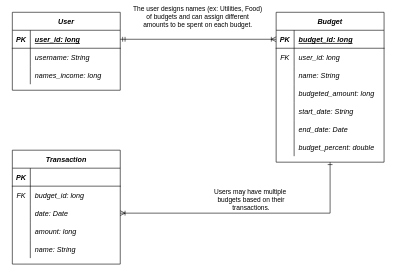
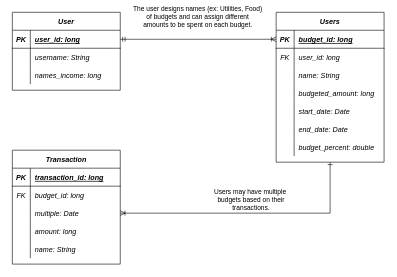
  <mxCell id="0" />
  <mxCell id="1" parent="0" />
  <mxCell id="2" value="User" style="shape=table;startSize=30;container=1;collapsible=1;childLayout=tableLayout;fixedRows=1;rowLines=0;fontStyle=3;align=center;resizeLast=1;" vertex="1" parent="1"><mxGeometry x="20" y="20" width="180" height="130" as="geometry" /></mxCell>
  <mxCell id="3" value="" style="shape=partialRectangle;collapsible=0;dropTarget=0;pointerEvents=0;fillColor=none;top=0;left=0;bottom=1;right=0;points=[[0,0.5],[1,0.5]];portConstraint=eastwest;fontStyle=2" vertex="1" parent="2"><mxGeometry y="30" width="180" height="30" as="geometry" /></mxCell>
  <mxCell id="4" value="PK" style="shape=partialRectangle;connectable=0;fillColor=none;top=0;left=0;bottom=0;right=0;fontStyle=3;overflow=hidden;" vertex="1" parent="3"><mxGeometry width="30" height="30" as="geometry" /></mxCell>
  <mxCell id="5" value="user_id: long" style="shape=partialRectangle;connectable=0;fillColor=none;top=0;left=0;bottom=0;right=0;align=left;spacingLeft=6;fontStyle=7;overflow=hidden;" vertex="1" parent="3"><mxGeometry x="30" width="150" height="30" as="geometry" /></mxCell>
  <mxCell id="6" value="" style="shape=partialRectangle;collapsible=0;dropTarget=0;pointerEvents=0;fillColor=none;top=0;left=0;bottom=0;right=0;points=[[0,0.5],[1,0.5]];portConstraint=eastwest;fontStyle=2" vertex="1" parent="2"><mxGeometry y="60" width="180" height="30" as="geometry" /></mxCell>
  <mxCell id="7" value="" style="shape=partialRectangle;connectable=0;fillColor=none;top=0;left=0;bottom=0;right=0;editable=1;overflow=hidden;fontStyle=2" vertex="1" parent="6"><mxGeometry width="30" height="30" as="geometry" /></mxCell>
  <mxCell id="8" value="username: String" style="shape=partialRectangle;connectable=0;fillColor=none;top=0;left=0;bottom=0;right=0;align=left;spacingLeft=6;overflow=hidden;fontStyle=2" vertex="1" parent="6"><mxGeometry x="30" width="150" height="30" as="geometry" /></mxCell>
  <mxCell id="9" value="" style="shape=partialRectangle;collapsible=0;dropTarget=0;pointerEvents=0;fillColor=none;top=0;left=0;bottom=0;right=0;points=[[0,0.5],[1,0.5]];portConstraint=eastwest;fontStyle=2" vertex="1" parent="2"><mxGeometry y="90" width="180" height="30" as="geometry" /></mxCell>
  <mxCell id="10" value="" style="shape=partialRectangle;connectable=0;fillColor=none;top=0;left=0;bottom=0;right=0;editable=1;overflow=hidden;fontStyle=2" vertex="1" parent="9"><mxGeometry width="30" height="30" as="geometry" /></mxCell>
  <mxCell id="11" value="names_income: long" style="shape=partialRectangle;connectable=0;fillColor=none;top=0;left=0;bottom=0;right=0;align=left;spacingLeft=6;overflow=hidden;fontStyle=2" vertex="1" parent="9"><mxGeometry x="30" width="150" height="30" as="geometry" /></mxCell>
  <mxCell id="12" value="Transaction" style="shape=table;startSize=30;container=1;collapsible=1;childLayout=tableLayout;fixedRows=1;rowLines=0;fontStyle=3;align=center;resizeLast=1;" vertex="1" parent="1"><mxGeometry x="20" y="250" width="180" height="190" as="geometry" /></mxCell>
  <mxCell id="13" value="" style="shape=partialRectangle;collapsible=0;dropTarget=0;pointerEvents=0;fillColor=none;top=0;left=0;bottom=1;right=0;points=[[0,0.5],[1,0.5]];portConstraint=eastwest;fontStyle=2" vertex="1" parent="12"><mxGeometry y="30" width="180" height="30" as="geometry" /></mxCell>
  <mxCell id="14" value="PK" style="shape=partialRectangle;connectable=0;fillColor=none;top=0;left=0;bottom=0;right=0;fontStyle=3;overflow=hidden;" vertex="1" parent="13"><mxGeometry width="30" height="30" as="geometry" /></mxCell>
+ <mxCell id="15" value="transaction_id: long" style="shape=partialRectangle;connectable=0;fillColor=none;top=0;left=0;bottom=0;right=0;align=left;spacingLeft=6;fontStyle=7;overflow=hidden;" vertex="1" parent="13"><mxGeometry x="30" width="150" height="30" as="geometry" /></mxCell>
  <mxCell id="16" value="" style="shape=partialRectangle;collapsible=0;dropTarget=0;pointerEvents=0;fillColor=none;top=0;left=0;bottom=0;right=0;points=[[0,0.5],[1,0.5]];portConstraint=eastwest;fontStyle=2" vertex="1" parent="12"><mxGeometry y="60" width="180" height="30" as="geometry" /></mxCell>
  <mxCell id="17" value="FK" style="shape=partialRectangle;connectable=0;fillColor=none;top=0;left=0;bottom=0;right=0;editable=1;overflow=hidden;fontStyle=2" vertex="1" parent="16"><mxGeometry width="30" height="30" as="geometry" /></mxCell>
  <mxCell id="18" value="budget_id: long" style="shape=partialRectangle;connectable=0;fillColor=none;top=0;left=0;bottom=0;right=0;align=left;spacingLeft=6;overflow=hidden;fontStyle=2" vertex="1" parent="16"><mxGeometry x="30" width="150" height="30" as="geometry" /></mxCell>
  <mxCell id="19" value="" style="shape=partialRectangle;collapsible=0;dropTarget=0;pointerEvents=0;fillColor=none;top=0;left=0;bottom=0;right=0;points=[[0,0.5],[1,0.5]];portConstraint=eastwest;fontStyle=2" vertex="1" parent="12"><mxGeometry y="90" width="180" height="30" as="geometry" /></mxCell>
  <mxCell id="20" value="" style="shape=partialRectangle;connectable=0;fillColor=none;top=0;left=0;bottom=0;right=0;editable=1;overflow=hidden;fontStyle=2" vertex="1" parent="19"><mxGeometry width="30" height="30" as="geometry" /></mxCell>
- <mxCell id="21" value="date: Date" style="shape=partialRectangle;connectable=0;fillColor=none;top=0;left=0;bottom=0;right=0;align=left;spacingLeft=6;overflow=hidden;fontStyle=2" vertex="1" parent="19"><mxGeometry x="30" width="150" height="30" as="geometry" /></mxCell>
+ <mxCell id="21" value="multiple: Date" style="shape=partialRectangle;connectable=0;fillColor=none;top=0;left=0;bottom=0;right=0;align=left;spacingLeft=6;overflow=hidden;fontStyle=2" vertex="1" parent="19"><mxGeometry x="30" width="150" height="30" as="geometry" /></mxCell>
  <mxCell id="22" value="" style="shape=partialRectangle;collapsible=0;dropTarget=0;pointerEvents=0;fillColor=none;top=0;left=0;bottom=0;right=0;points=[[0,0.5],[1,0.5]];portConstraint=eastwest;fontStyle=2" vertex="1" parent="12"><mxGeometry y="120" width="180" height="30" as="geometry" /></mxCell>
  <mxCell id="23" value="" style="shape=partialRectangle;connectable=0;fillColor=none;top=0;left=0;bottom=0;right=0;editable=1;overflow=hidden;fontStyle=2" vertex="1" parent="22"><mxGeometry width="30" height="30" as="geometry" /></mxCell>
  <mxCell id="24" value="amount: long" style="shape=partialRectangle;connectable=0;fillColor=none;top=0;left=0;bottom=0;right=0;align=left;spacingLeft=6;overflow=hidden;fontStyle=2" vertex="1" parent="22"><mxGeometry x="30" width="150" height="30" as="geometry" /></mxCell>
  <mxCell id="25" value="" style="shape=partialRectangle;collapsible=0;dropTarget=0;pointerEvents=0;fillColor=none;top=0;left=0;bottom=0;right=0;points=[[0,0.5],[1,0.5]];portConstraint=eastwest;fontStyle=2" vertex="1" parent="12"><mxGeometry y="150" width="180" height="30" as="geometry" /></mxCell>
  <mxCell id="26" value="" style="shape=partialRectangle;connectable=0;fillColor=none;top=0;left=0;bottom=0;right=0;editable=1;overflow=hidden;fontStyle=2" vertex="1" parent="25"><mxGeometry width="30" height="30" as="geometry" /></mxCell>
  <mxCell id="27" value="name: String" style="shape=partialRectangle;connectable=0;fillColor=none;top=0;left=0;bottom=0;right=0;align=left;spacingLeft=6;overflow=hidden;fontStyle=2" vertex="1" parent="25"><mxGeometry x="30" width="150" height="30" as="geometry" /></mxCell>
- <mxCell id="28" value="Budget" style="shape=table;startSize=30;container=1;collapsible=1;childLayout=tableLayout;fixedRows=1;rowLines=0;fontStyle=3;align=center;resizeLast=1;" vertex="1" parent="1"><mxGeometry x="460" y="20" width="180" height="250" as="geometry" /></mxCell>
+ <mxCell id="28" value="Users" style="shape=table;startSize=30;container=1;collapsible=1;childLayout=tableLayout;fixedRows=1;rowLines=0;fontStyle=3;align=center;resizeLast=1;" vertex="1" parent="1"><mxGeometry x="460" y="20" width="180" height="250" as="geometry" /></mxCell>
  <mxCell id="29" value="" style="shape=partialRectangle;collapsible=0;dropTarget=0;pointerEvents=0;fillColor=none;top=0;left=0;bottom=1;right=0;points=[[0,0.5],[1,0.5]];portConstraint=eastwest;fontStyle=2" vertex="1" parent="28"><mxGeometry y="30" width="180" height="30" as="geometry" /></mxCell>
  <mxCell id="30" value="PK" style="shape=partialRectangle;connectable=0;fillColor=none;top=0;left=0;bottom=0;right=0;fontStyle=3;overflow=hidden;" vertex="1" parent="29"><mxGeometry width="30" height="30" as="geometry" /></mxCell>
  <mxCell id="31" value="budget_id: long" style="shape=partialRectangle;connectable=0;fillColor=none;top=0;left=0;bottom=0;right=0;align=left;spacingLeft=6;fontStyle=7;overflow=hidden;" vertex="1" parent="29"><mxGeometry x="30" width="150" height="30" as="geometry" /></mxCell>
  <mxCell id="32" value="" style="shape=partialRectangle;collapsible=0;dropTarget=0;pointerEvents=0;fillColor=none;top=0;left=0;bottom=0;right=0;points=[[0,0.5],[1,0.5]];portConstraint=eastwest;fontStyle=2" vertex="1" parent="28"><mxGeometry y="60" width="180" height="30" as="geometry" /></mxCell>
  <mxCell id="33" value="FK" style="shape=partialRectangle;connectable=0;fillColor=none;top=0;left=0;bottom=0;right=0;editable=1;overflow=hidden;fontStyle=2" vertex="1" parent="32"><mxGeometry width="30" height="30" as="geometry" /></mxCell>
  <mxCell id="34" value="user_id: long" style="shape=partialRectangle;connectable=0;fillColor=none;top=0;left=0;bottom=0;right=0;align=left;spacingLeft=6;overflow=hidden;fontStyle=2" vertex="1" parent="32"><mxGeometry x="30" width="150" height="30" as="geometry" /></mxCell>
  <mxCell id="35" value="" style="shape=partialRectangle;collapsible=0;dropTarget=0;pointerEvents=0;fillColor=none;top=0;left=0;bottom=0;right=0;points=[[0,0.5],[1,0.5]];portConstraint=eastwest;fontStyle=2" vertex="1" parent="28"><mxGeometry y="90" width="180" height="30" as="geometry" /></mxCell>
  <mxCell id="36" value="" style="shape=partialRectangle;connectable=0;fillColor=none;top=0;left=0;bottom=0;right=0;editable=1;overflow=hidden;fontStyle=2" vertex="1" parent="35"><mxGeometry width="30" height="30" as="geometry" /></mxCell>
  <mxCell id="37" value="name: String" style="shape=partialRectangle;connectable=0;fillColor=none;top=0;left=0;bottom=0;right=0;align=left;spacingLeft=6;overflow=hidden;fontStyle=2" vertex="1" parent="35"><mxGeometry x="30" width="150" height="30" as="geometry" /></mxCell>
  <mxCell id="38" value="" style="shape=partialRectangle;collapsible=0;dropTarget=0;pointerEvents=0;fillColor=none;top=0;left=0;bottom=0;right=0;points=[[0,0.5],[1,0.5]];portConstraint=eastwest;fontStyle=2" vertex="1" parent="28"><mxGeometry y="120" width="180" height="30" as="geometry" /></mxCell>
  <mxCell id="39" value="" style="shape=partialRectangle;connectable=0;fillColor=none;top=0;left=0;bottom=0;right=0;editable=1;overflow=hidden;fontStyle=2" vertex="1" parent="38"><mxGeometry width="30" height="30" as="geometry" /></mxCell>
  <mxCell id="40" value="budgeted_amount: long" style="shape=partialRectangle;connectable=0;fillColor=none;top=0;left=0;bottom=0;right=0;align=left;spacingLeft=6;overflow=hidden;fontStyle=2" vertex="1" parent="38"><mxGeometry x="30" width="150" height="30" as="geometry" /></mxCell>
  <mxCell id="41" value="" style="shape=partialRectangle;collapsible=0;dropTarget=0;pointerEvents=0;fillColor=none;top=0;left=0;bottom=0;right=0;points=[[0,0.5],[1,0.5]];portConstraint=eastwest;fontStyle=2" vertex="1" parent="28"><mxGeometry y="150" width="180" height="30" as="geometry" /></mxCell>
  <mxCell id="42" value="" style="shape=partialRectangle;connectable=0;fillColor=none;top=0;left=0;bottom=0;right=0;editable=1;overflow=hidden;fontStyle=2" vertex="1" parent="41"><mxGeometry width="30" height="30" as="geometry" /></mxCell>
- <mxCell id="43" value="start_date: String" style="shape=partialRectangle;connectable=0;fillColor=none;top=0;left=0;bottom=0;right=0;align=left;spacingLeft=6;overflow=hidden;fontStyle=2" vertex="1" parent="41"><mxGeometry x="30" width="150" height="30" as="geometry" /></mxCell>
+ <mxCell id="43" value="start_date: Date" style="shape=partialRectangle;connectable=0;fillColor=none;top=0;left=0;bottom=0;right=0;align=left;spacingLeft=6;overflow=hidden;fontStyle=2" vertex="1" parent="41"><mxGeometry x="30" width="150" height="30" as="geometry" /></mxCell>
  <mxCell id="44" value="" style="shape=partialRectangle;collapsible=0;dropTarget=0;pointerEvents=0;fillColor=none;top=0;left=0;bottom=0;right=0;points=[[0,0.5],[1,0.5]];portConstraint=eastwest;fontStyle=2" vertex="1" parent="28"><mxGeometry y="180" width="180" height="30" as="geometry" /></mxCell>
  <mxCell id="45" value="" style="shape=partialRectangle;connectable=0;fillColor=none;top=0;left=0;bottom=0;right=0;editable=1;overflow=hidden;fontStyle=2" vertex="1" parent="44"><mxGeometry width="30" height="30" as="geometry" /></mxCell>
  <mxCell id="46" value="end_date: Date" style="shape=partialRectangle;connectable=0;fillColor=none;top=0;left=0;bottom=0;right=0;align=left;spacingLeft=6;overflow=hidden;fontStyle=2" vertex="1" parent="44"><mxGeometry x="30" width="150" height="30" as="geometry" /></mxCell>
  <mxCell id="47" value="" style="shape=partialRectangle;collapsible=0;dropTarget=0;pointerEvents=0;fillColor=none;top=0;left=0;bottom=0;right=0;points=[[0,0.5],[1,0.5]];portConstraint=eastwest;fontStyle=2" vertex="1" parent="28"><mxGeometry y="210" width="180" height="30" as="geometry" /></mxCell>
  <mxCell id="48" value="" style="shape=partialRectangle;connectable=0;fillColor=none;top=0;left=0;bottom=0;right=0;editable=1;overflow=hidden;fontStyle=2" vertex="1" parent="47"><mxGeometry width="30" height="30" as="geometry" /></mxCell>
  <mxCell id="49" value="budget_percent: double" style="shape=partialRectangle;connectable=0;fillColor=none;top=0;left=0;bottom=0;right=0;align=left;spacingLeft=6;overflow=hidden;fontStyle=2" vertex="1" parent="47"><mxGeometry x="30" width="150" height="30" as="geometry" /></mxCell>
  <mxCell id="50" value="The user designs names (ex: Utilities, Food)&lt;br&gt;of budgets and can assign different&lt;br&gt;amounts to be spent on each budget." style="edgeStyle=orthogonalEdgeStyle;rounded=0;orthogonalLoop=1;jettySize=auto;html=1;entryX=0;entryY=0.5;entryDx=0;entryDy=0;startArrow=ERmandOne;startFill=0;endArrow=ERoneToMany;endFill=0;labelPosition=center;verticalLabelPosition=top;align=center;verticalAlign=bottom;" edge="1" parent="1" source="3" target="29"><mxGeometry y="15" relative="1" as="geometry"><mxPoint x="-1" as="offset" /></mxGeometry></mxCell>
  <mxCell id="51" value="Users may have multiple&amp;nbsp;&lt;br&gt;budgets based on their&lt;br&gt;transactions." style="edgeStyle=orthogonalEdgeStyle;rounded=0;orthogonalLoop=1;jettySize=auto;html=1;entryX=0.5;entryY=1;entryDx=0;entryDy=0;startArrow=ERoneToMany;startFill=0;endArrow=ERone;endFill=0;labelPosition=center;verticalLabelPosition=top;align=center;verticalAlign=bottom;" edge="1" parent="1" source="19" target="28"><mxGeometry relative="1" as="geometry" /></mxCell>
